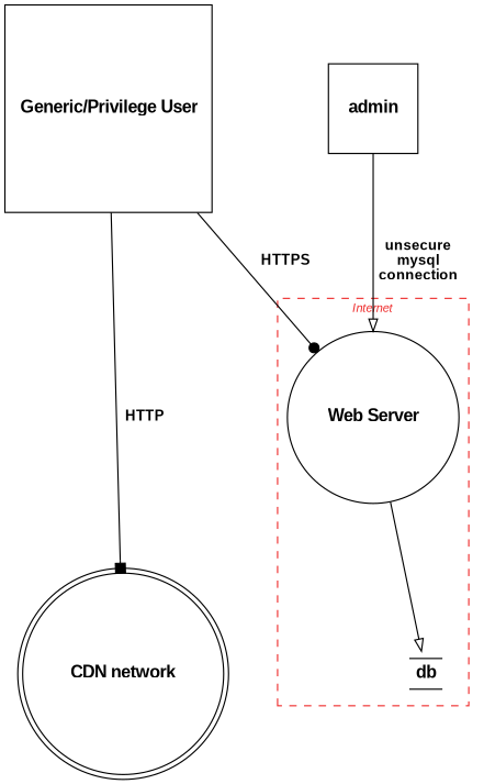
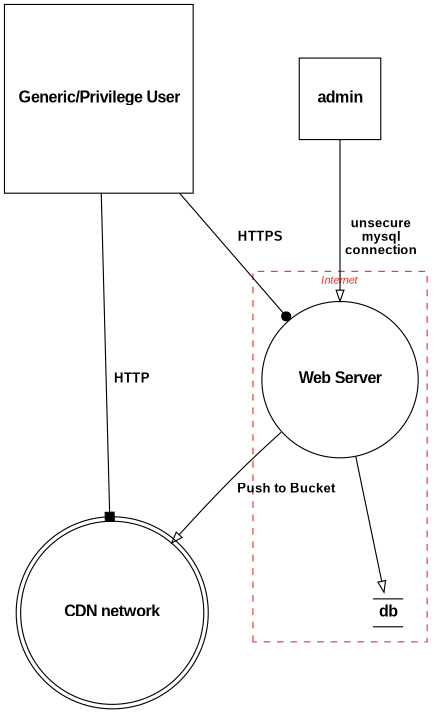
  digraph {
    fontname=Arial
    fontsize=20
    labelloc=t
    nodesep=1
    node [color=black fontname=Arial fontsize=14 rankdir=lr shape=square]
    edge [arrowhead=onormal color=black fontname=Arial fontsize=12 shape=none]
    n1 [label=<<table border="0" cellborder="0" cellpadding="2"><tr><td><b>Web Server</b></td></tr></table>> shape=circle]
    n2 [label=<<table sides="TB" cellborder="0" cellpadding="2"><tr><td><font color="black"><b>db</b></font></td></tr></table>> shape=none]
    n3 [label=<<table border="0" cellborder="0" cellpadding="2"><tr><td><font color="black"><b>CDN network</b></font></td></tr></table>> shape=doublecircle]
    n4 [label=<<table border="0" cellborder="0" cellpadding="2"><tr><td><b>Generic/Privilege User</b></td></tr></table>> color=""]
    n5 [label=<<table border="0" cellborder="0" cellpadding="2"><tr><td><b> admin </b></td></tr></table>> color=""]
    subgraph cluster_1 {
      color=firebrick2
      fontcolor=firebrick2
      fontsize=10
      label=<<i>Internet</i>>
      style=dashed
      n1
      n2
    }
    n1 -> n2 [label=<<table border="0" cellborder="0" cellpadding="2"><tr><td><font color ="black"><b> </b></font></td></tr></table>>]
+   n1 -> n3 [label=<<table border="0" cellborder="0" cellpadding="2"><tr><td><font color ="black"><b>Push to Bucket</b></font></td></tr></table>>]
    n4 -> n1 [arrowhead=dot label=<<table border="0" cellborder="0" cellpadding="2"><tr><td><font color ="black"><b>HTTPS</b></font></td></tr></table>>]
    n4 -> n3 [arrowhead=box label=<<table border="0" cellborder="0" cellpadding="2"><tr><td><font color ="black"><b>HTTP</b></font></td></tr></table>>]
    n5 -> n1 [label=<<table border="0" cellborder="0" cellpadding="2"><tr><td><font color ="black"><b>unsecure<br/>mysql<br/>connection</b></font></td></tr></table>>]
  }
